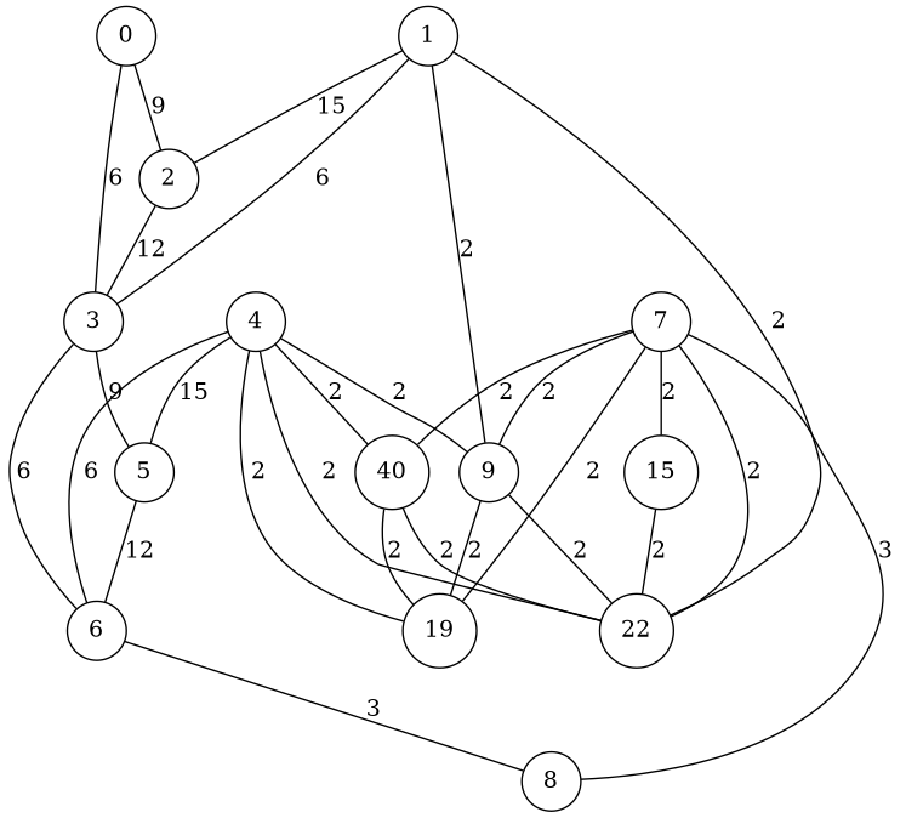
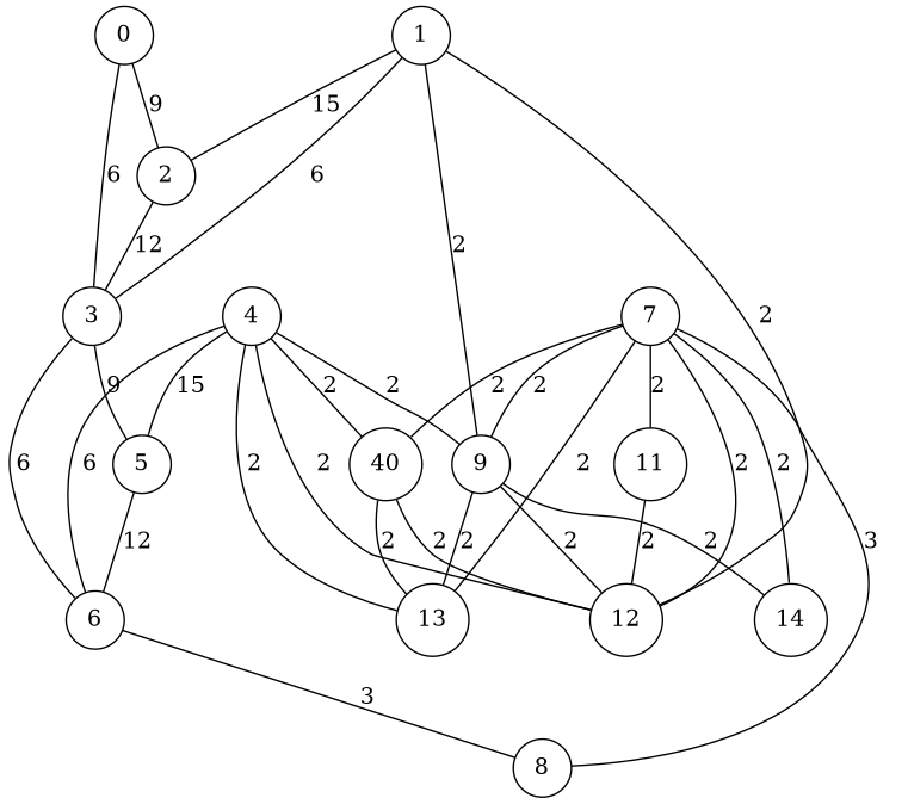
  graph {
    node [shape=circle]
    0
    2
    3
    5
    6
    8
    1
-   12 [label=22]
+   12
    9
-   13 [label=19]
+   13
+   14
    4
    n13 [label=40]
    7
-   11 [label=15]
+   11
    0 -- 2 [label=9]
    0 -- 3 [label=6]
    2 -- 3 [label=12]
    3 -- 5 [label=9]
    3 -- 6 [label=6]
    5 -- 6 [label=12]
    6 -- 8 [label=3]
    1 -- 2 [label=15]
    1 -- 3 [label=6]
    1 -- 12 [label=2]
    1 -- 9 [label=2]
    9 -- 12 [label=2]
    9 -- 13 [label=2]
+   9 -- 14 [label=2]
    4 -- 5 [label=15]
    4 -- 6 [label=6]
    4 -- 12 [label=2]
    4 -- 9 [label=2]
    4 -- 13 [label=2]
    4 -- n13 [label=2]
    n13 -- 12 [label=2]
    n13 -- 13 [label=2]
    7 -- 8 [label=3]
    7 -- 12 [label=2]
    7 -- 9 [label=2]
    7 -- 13 [label=2]
+   7 -- 14 [label=2]
    7 -- n13 [label=2]
    7 -- 11 [label=2]
    11 -- 12 [label=2]
  }
